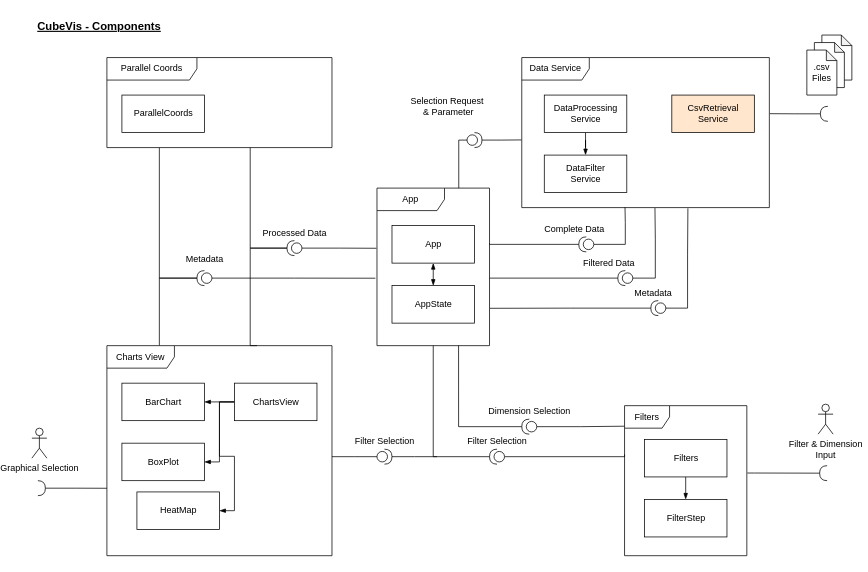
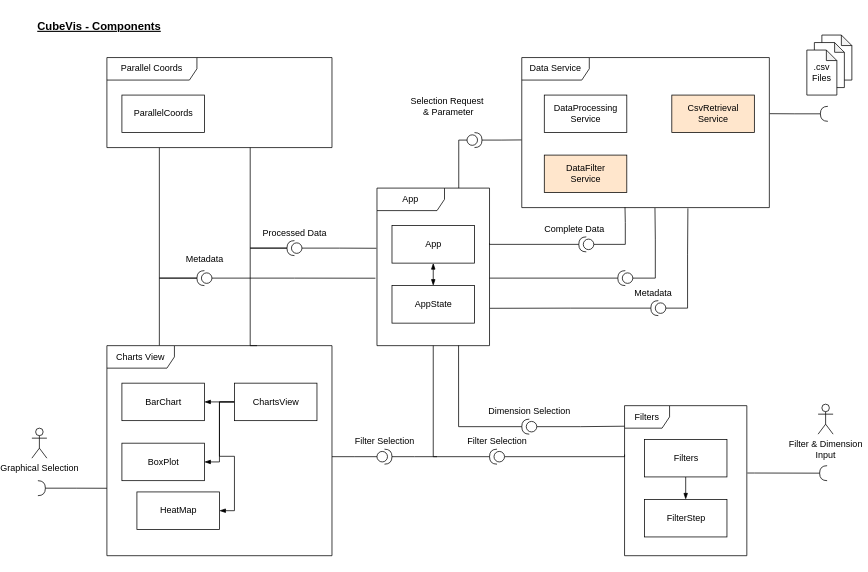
  <mxCell id="0" />
  <mxCell id="1" parent="0" />
  <mxCell id="2" value="" style="shape=note;whiteSpace=wrap;html=1;backgroundOutline=1;darkOpacity=0.05;size=14;" parent="1" vertex="1"><mxGeometry x="1073" y="46" width="40" height="60" as="geometry" /></mxCell>
  <mxCell id="3" value="" style="shape=note;whiteSpace=wrap;html=1;backgroundOutline=1;darkOpacity=0.05;size=13;" parent="1" vertex="1"><mxGeometry x="1063" y="56" width="40" height="60" as="geometry" /></mxCell>
  <mxCell id="4" value="Data Service" style="shape=umlFrame;whiteSpace=wrap;html=1;width=90;height=30;" parent="1" vertex="1"><mxGeometry x="673" y="76" width="330" height="200" as="geometry" /></mxCell>
- <mxCell id="5" value="" style="edgeStyle=orthogonalEdgeStyle;rounded=0;orthogonalLoop=1;jettySize=auto;html=1;endArrow=blockThin;endFill=1;" parent="1" source="6" target="7" edge="1"><mxGeometry relative="1" as="geometry" /></mxCell>
  <mxCell id="6" value="DataProcessing&lt;br&gt;Service" style="html=1;" parent="1" vertex="1"><mxGeometry x="703" y="126" width="110" height="50" as="geometry" /></mxCell>
- <mxCell id="7" value="DataFilter&lt;br&gt;Service" style="html=1;" parent="1" vertex="1"><mxGeometry x="703" y="206" width="110" height="50" as="geometry" /></mxCell>
+ <mxCell id="7" value="DataFilter&lt;br&gt;Service" style="html=1;fillColor=#ffe6cc;" parent="1" vertex="1"><mxGeometry x="703" y="206" width="110" height="50" as="geometry" /></mxCell>
  <mxCell id="8" value="CsvRetrieval&lt;br&gt;Service" style="html=1;fillColor=#ffe6cc;" parent="1" vertex="1"><mxGeometry x="873" y="126" width="110" height="50" as="geometry" /></mxCell>
  <mxCell id="9" style="edgeStyle=orthogonalEdgeStyle;rounded=0;orthogonalLoop=1;jettySize=auto;html=1;entryX=1.002;entryY=0.374;entryDx=0;entryDy=0;entryPerimeter=0;endArrow=none;endFill=0;" parent="1" source="10" target="4" edge="1"><mxGeometry relative="1" as="geometry" /></mxCell>
  <mxCell id="10" value="" style="shape=requiredInterface;html=1;verticalLabelPosition=bottom;rotation=-180;" parent="1" vertex="1"><mxGeometry x="1071" y="141" width="10" height="20" as="geometry" /></mxCell>
  <mxCell id="11" value=".csv Files" style="shape=note;whiteSpace=wrap;html=1;backgroundOutline=1;darkOpacity=0.05;size=14;" parent="1" vertex="1"><mxGeometry x="1053" y="66" width="40" height="60" as="geometry" /></mxCell>
  <mxCell id="12" value="Charts View" style="shape=umlFrame;whiteSpace=wrap;html=1;width=90;height=30;" parent="1" vertex="1"><mxGeometry x="120" y="460" width="300" height="280" as="geometry" /></mxCell>
  <mxCell id="13" value="BarChart" style="html=1;" parent="1" vertex="1"><mxGeometry x="140" y="510" width="110" height="50" as="geometry" /></mxCell>
  <mxCell id="14" value="BoxPlot" style="html=1;" parent="1" vertex="1"><mxGeometry x="140" y="590" width="110" height="50" as="geometry" /></mxCell>
  <mxCell id="15" value="HeatMap" style="html=1;" parent="1" vertex="1"><mxGeometry x="160" y="655" width="110" height="50" as="geometry" /></mxCell>
  <mxCell id="16" value="Parallel Coords" style="shape=umlFrame;whiteSpace=wrap;html=1;width=120;height=30;" parent="1" vertex="1"><mxGeometry x="120" y="76" width="300" height="120" as="geometry" /></mxCell>
  <mxCell id="17" value="ParallelCoords" style="html=1;" parent="1" vertex="1"><mxGeometry x="140" y="126" width="110" height="50" as="geometry" /></mxCell>
  <mxCell id="18" value="" style="edgeStyle=orthogonalEdgeStyle;rounded=0;orthogonalLoop=1;jettySize=auto;html=1;endArrow=blockThin;endFill=1;" parent="1" source="21" target="13" edge="1"><mxGeometry relative="1" as="geometry" /></mxCell>
  <mxCell id="19" style="edgeStyle=orthogonalEdgeStyle;rounded=0;orthogonalLoop=1;jettySize=auto;html=1;entryX=1;entryY=0.5;entryDx=0;entryDy=0;endArrow=blockThin;endFill=1;" parent="1" source="21" target="14" edge="1"><mxGeometry relative="1" as="geometry"><Array as="points"><mxPoint x="270" y="535" /><mxPoint x="270" y="615" /></Array></mxGeometry></mxCell>
  <mxCell id="20" style="edgeStyle=orthogonalEdgeStyle;rounded=0;orthogonalLoop=1;jettySize=auto;html=1;entryX=1;entryY=0.5;entryDx=0;entryDy=0;endArrow=blockThin;endFill=1;" parent="1" source="21" target="15" edge="1"><mxGeometry relative="1" as="geometry" /></mxCell>
  <mxCell id="21" value="ChartsView" style="html=1;" parent="1" vertex="1"><mxGeometry x="290" y="510" width="110" height="50" as="geometry" /></mxCell>
  <mxCell id="22" value="Filters" style="shape=umlFrame;whiteSpace=wrap;html=1;" parent="1" vertex="1"><mxGeometry x="810" y="540" width="163" height="200" as="geometry" /></mxCell>
  <mxCell id="23" style="edgeStyle=orthogonalEdgeStyle;rounded=0;orthogonalLoop=1;jettySize=auto;html=1;exitX=0.5;exitY=1;exitDx=0;exitDy=0;entryX=0.5;entryY=0;entryDx=0;entryDy=0;endArrow=blockThin;endFill=1;" parent="1" source="24" target="25" edge="1"><mxGeometry relative="1" as="geometry" /></mxCell>
  <mxCell id="24" value="Filters" style="html=1;" parent="1" vertex="1"><mxGeometry x="836.5" y="585" width="110" height="50" as="geometry" /></mxCell>
  <mxCell id="25" value="FilterStep" style="html=1;" parent="1" vertex="1"><mxGeometry x="836.5" y="665" width="110" height="50" as="geometry" /></mxCell>
  <mxCell id="26" style="edgeStyle=orthogonalEdgeStyle;rounded=0;orthogonalLoop=1;jettySize=auto;html=1;entryX=1.004;entryY=0.449;entryDx=0;entryDy=0;entryPerimeter=0;endArrow=none;endFill=0;" parent="1" source="27" target="22" edge="1"><mxGeometry relative="1" as="geometry"><Array as="points"><mxPoint x="983" y="630" /></Array></mxGeometry></mxCell>
  <mxCell id="27" value="" style="shape=requiredInterface;html=1;verticalLabelPosition=bottom;rotation=-180;" parent="1" vertex="1"><mxGeometry x="1070" y="620" width="10" height="20" as="geometry" /></mxCell>
  <mxCell id="28" value="Filter &amp;amp; Dimension &lt;br&gt;Input" style="shape=umlActor;verticalLabelPosition=bottom;labelBackgroundColor=#ffffff;verticalAlign=top;html=1;" parent="1" vertex="1"><mxGeometry x="1068" y="538" width="20" height="40" as="geometry" /></mxCell>
  <mxCell id="29" value="CubeVis - Components" style="text;align=center;fontStyle=5;verticalAlign=middle;spacingLeft=3;spacingRight=3;strokeColor=none;rotatable=0;points=[[0,0.5],[1,0.5]];portConstraint=eastwest;fontSize=15;" parent="1" vertex="1"><mxGeometry x="70" y="20" width="80" height="26" as="geometry" /></mxCell>
  <mxCell id="30" value="Graphical Selection" style="shape=umlActor;verticalLabelPosition=bottom;labelBackgroundColor=#ffffff;verticalAlign=top;html=1;" parent="1" vertex="1"><mxGeometry x="20" y="570" width="20" height="40" as="geometry" /></mxCell>
  <mxCell id="31" style="edgeStyle=orthogonalEdgeStyle;rounded=0;orthogonalLoop=1;jettySize=auto;html=1;entryX=0;entryY=0.679;entryDx=0;entryDy=0;entryPerimeter=0;endArrow=none;endFill=0;fontSize=15;" parent="1" source="32" target="12" edge="1"><mxGeometry relative="1" as="geometry" /></mxCell>
  <mxCell id="32" value="" style="shape=requiredInterface;html=1;verticalLabelPosition=bottom;fontSize=15;" parent="1" vertex="1"><mxGeometry x="28" y="640" width="10" height="20" as="geometry" /></mxCell>
  <mxCell id="33" value="App" style="shape=umlFrame;whiteSpace=wrap;html=1;width=90;height=30;" vertex="1" parent="1"><mxGeometry x="480" y="250" width="150" height="210" as="geometry" /></mxCell>
  <mxCell id="34" value="App" style="html=1;" vertex="1" parent="1"><mxGeometry x="500" y="300" width="110" height="50" as="geometry" /></mxCell>
  <mxCell id="35" value="AppState" style="html=1;" vertex="1" parent="1"><mxGeometry x="500" y="380" width="110" height="50" as="geometry" /></mxCell>
  <mxCell id="36" value="" style="endArrow=blockThin;startArrow=blockThin;html=1;exitX=0.5;exitY=0;exitDx=0;exitDy=0;entryX=0.5;entryY=1;entryDx=0;entryDy=0;endFill=1;startFill=1;" edge="1" parent="1" source="35" target="34"><mxGeometry width="50" height="50" relative="1" as="geometry"><mxPoint x="520" y="310" as="sourcePoint" /><mxPoint x="570" y="260" as="targetPoint" /></mxGeometry></mxCell>
  <mxCell id="37" style="edgeStyle=orthogonalEdgeStyle;rounded=0;orthogonalLoop=1;jettySize=auto;html=1;startArrow=none;startFill=0;endArrow=none;endFill=0;entryX=0.417;entryY=0.998;entryDx=0;entryDy=0;entryPerimeter=0;" edge="1" parent="1" source="39" target="4"><mxGeometry relative="1" as="geometry"><mxPoint x="810" y="280" as="targetPoint" /><Array as="points"><mxPoint x="811" y="325" /><mxPoint x="811" y="296" /><mxPoint x="811" y="296" /></Array></mxGeometry></mxCell>
  <mxCell id="38" style="edgeStyle=orthogonalEdgeStyle;rounded=0;orthogonalLoop=1;jettySize=auto;html=1;startArrow=none;startFill=0;endArrow=none;endFill=0;entryX=1;entryY=0.352;entryDx=0;entryDy=0;entryPerimeter=0;" edge="1" parent="1" source="39" target="33"><mxGeometry relative="1" as="geometry"><mxPoint x="640" y="324" as="targetPoint" /><Array as="points"><mxPoint x="630" y="325" /></Array></mxGeometry></mxCell>
  <mxCell id="39" value="" style="shape=providedRequiredInterface;html=1;verticalLabelPosition=bottom;rotation=-180;" vertex="1" parent="1"><mxGeometry x="749" y="315" width="20" height="20" as="geometry" /></mxCell>
  <mxCell id="40" value="Complete Data" style="text;html=1;align=center;verticalAlign=middle;resizable=0;points=[];autosize=1;" vertex="1" parent="1"><mxGeometry x="693" y="295" width="100" height="20" as="geometry" /></mxCell>
  <mxCell id="41" style="edgeStyle=orthogonalEdgeStyle;rounded=0;orthogonalLoop=1;jettySize=auto;html=1;startArrow=none;startFill=0;endArrow=none;endFill=0;" edge="1" parent="1" source="43" target="33"><mxGeometry relative="1" as="geometry"><Array as="points"><mxPoint x="660" y="370" /><mxPoint x="660" y="370" /></Array></mxGeometry></mxCell>
  <mxCell id="42" style="edgeStyle=orthogonalEdgeStyle;rounded=0;orthogonalLoop=1;jettySize=auto;html=1;entryX=0.538;entryY=1.003;entryDx=0;entryDy=0;entryPerimeter=0;startArrow=none;startFill=0;endArrow=none;endFill=0;" edge="1" parent="1" source="43" target="4"><mxGeometry relative="1" as="geometry"><Array as="points"><mxPoint x="851" y="370" /><mxPoint x="851" y="318" /><mxPoint x="851" y="318" /></Array></mxGeometry></mxCell>
  <mxCell id="43" value="" style="shape=providedRequiredInterface;html=1;verticalLabelPosition=bottom;rotation=-180;" vertex="1" parent="1"><mxGeometry x="801" y="360" width="20" height="20" as="geometry" /></mxCell>
- <mxCell id="44" value="Filtered Data" style="text;html=1;align=center;verticalAlign=middle;resizable=0;points=[];autosize=1;" vertex="1" parent="1"><mxGeometry x="749" y="340" width="80" height="20" as="geometry" /></mxCell>
  <mxCell id="45" value="Metadata" style="text;html=1;align=center;verticalAlign=middle;resizable=0;points=[];autosize=1;" vertex="1" parent="1"><mxGeometry x="813" y="380" width="70" height="20" as="geometry" /></mxCell>
  <mxCell id="46" style="edgeStyle=orthogonalEdgeStyle;rounded=0;orthogonalLoop=1;jettySize=auto;html=1;entryX=0.671;entryY=1.005;entryDx=0;entryDy=0;entryPerimeter=0;startArrow=none;startFill=0;endArrow=none;endFill=0;" edge="1" parent="1" source="48" target="4"><mxGeometry relative="1" as="geometry"><Array as="points"><mxPoint x="894" y="410" /><mxPoint x="894" y="338" /><mxPoint x="894" y="338" /></Array></mxGeometry></mxCell>
  <mxCell id="47" style="edgeStyle=orthogonalEdgeStyle;rounded=0;orthogonalLoop=1;jettySize=auto;html=1;entryX=1.004;entryY=0.763;entryDx=0;entryDy=0;entryPerimeter=0;startArrow=none;startFill=0;endArrow=none;endFill=0;" edge="1" parent="1" source="48" target="33"><mxGeometry relative="1" as="geometry" /></mxCell>
  <mxCell id="48" value="" style="shape=providedRequiredInterface;html=1;verticalLabelPosition=bottom;rotation=-180;" vertex="1" parent="1"><mxGeometry x="845" y="400" width="20" height="20" as="geometry" /></mxCell>
  <mxCell id="49" style="edgeStyle=orthogonalEdgeStyle;rounded=0;orthogonalLoop=1;jettySize=auto;html=1;entryX=-0.001;entryY=0.137;entryDx=0;entryDy=0;entryPerimeter=0;startArrow=none;startFill=0;endArrow=none;endFill=0;" edge="1" parent="1" source="51" target="22"><mxGeometry relative="1" as="geometry" /></mxCell>
  <mxCell id="50" style="edgeStyle=orthogonalEdgeStyle;rounded=0;orthogonalLoop=1;jettySize=auto;html=1;entryX=0.725;entryY=0.999;entryDx=0;entryDy=0;entryPerimeter=0;startArrow=none;startFill=0;endArrow=none;endFill=0;" edge="1" parent="1" source="51" target="33"><mxGeometry relative="1" as="geometry" /></mxCell>
  <mxCell id="51" value="" style="shape=providedRequiredInterface;html=1;verticalLabelPosition=bottom;rotation=-180;" vertex="1" parent="1"><mxGeometry x="673" y="558" width="20" height="20" as="geometry" /></mxCell>
  <mxCell id="52" value="Filter Selection" style="text;html=1;align=center;verticalAlign=middle;resizable=0;points=[];autosize=1;" vertex="1" parent="1"><mxGeometry x="595" y="578" width="90" height="20" as="geometry" /></mxCell>
  <mxCell id="53" style="edgeStyle=orthogonalEdgeStyle;rounded=0;orthogonalLoop=1;jettySize=auto;html=1;entryX=0;entryY=0.326;entryDx=0;entryDy=0;entryPerimeter=0;startArrow=none;startFill=0;endArrow=none;endFill=0;" edge="1" parent="1" source="55" target="22"><mxGeometry relative="1" as="geometry"><Array as="points"><mxPoint x="810" y="608" /></Array></mxGeometry></mxCell>
  <mxCell id="54" style="edgeStyle=orthogonalEdgeStyle;rounded=0;orthogonalLoop=1;jettySize=auto;html=1;startArrow=none;startFill=0;endArrow=none;endFill=0;" edge="1" parent="1" source="55" target="33"><mxGeometry relative="1" as="geometry"><Array as="points"><mxPoint x="555" y="608" /></Array></mxGeometry></mxCell>
  <mxCell id="55" value="" style="shape=providedRequiredInterface;html=1;verticalLabelPosition=bottom;rotation=-180;" vertex="1" parent="1"><mxGeometry x="630" y="598" width="20" height="20" as="geometry" /></mxCell>
  <mxCell id="56" value="Dimension Selection" style="text;html=1;align=center;verticalAlign=middle;resizable=0;points=[];autosize=1;" vertex="1" parent="1"><mxGeometry x="623" y="538" width="120" height="20" as="geometry" /></mxCell>
  <mxCell id="57" style="edgeStyle=orthogonalEdgeStyle;rounded=0;orthogonalLoop=1;jettySize=auto;html=1;entryX=-0.001;entryY=0.549;entryDx=0;entryDy=0;entryPerimeter=0;startArrow=none;startFill=0;endArrow=none;endFill=0;" edge="1" parent="1" source="59" target="4"><mxGeometry relative="1" as="geometry" /></mxCell>
  <mxCell id="58" style="edgeStyle=orthogonalEdgeStyle;rounded=0;orthogonalLoop=1;jettySize=auto;html=1;startArrow=none;startFill=0;endArrow=none;endFill=0;" edge="1" parent="1" source="59"><mxGeometry relative="1" as="geometry"><mxPoint x="589" y="250" as="targetPoint" /><Array as="points"><mxPoint x="589" y="186" /></Array></mxGeometry></mxCell>
  <mxCell id="59" value="" style="shape=providedRequiredInterface;html=1;verticalLabelPosition=bottom;" vertex="1" parent="1"><mxGeometry x="600" y="176" width="20" height="20" as="geometry" /></mxCell>
  <mxCell id="60" value="Selection Request&amp;nbsp;&lt;br&gt;&amp;amp; Parameter" style="text;html=1;align=center;verticalAlign=middle;resizable=0;points=[];autosize=1;" vertex="1" parent="1"><mxGeometry x="515" y="126" width="120" height="30" as="geometry" /></mxCell>
  <mxCell id="61" style="edgeStyle=orthogonalEdgeStyle;rounded=0;orthogonalLoop=1;jettySize=auto;html=1;startArrow=none;startFill=0;endArrow=none;endFill=0;" edge="1" parent="1" source="63"><mxGeometry relative="1" as="geometry"><mxPoint x="560" y="608" as="targetPoint" /></mxGeometry></mxCell>
  <mxCell id="62" style="edgeStyle=orthogonalEdgeStyle;rounded=0;orthogonalLoop=1;jettySize=auto;html=1;startArrow=none;startFill=0;endArrow=none;endFill=0;" edge="1" parent="1" source="63"><mxGeometry relative="1" as="geometry"><mxPoint x="420" y="608" as="targetPoint" /></mxGeometry></mxCell>
  <mxCell id="63" value="" style="shape=providedRequiredInterface;html=1;verticalLabelPosition=bottom;" vertex="1" parent="1"><mxGeometry x="480" y="598" width="20" height="20" as="geometry" /></mxCell>
  <mxCell id="64" value="Filter Selection" style="text;html=1;align=center;verticalAlign=middle;resizable=0;points=[];autosize=1;" vertex="1" parent="1"><mxGeometry x="445" y="578" width="90" height="20" as="geometry" /></mxCell>
  <mxCell id="65" style="edgeStyle=orthogonalEdgeStyle;rounded=0;orthogonalLoop=1;jettySize=auto;html=1;entryX=-0.005;entryY=0.382;entryDx=0;entryDy=0;entryPerimeter=0;startArrow=none;startFill=0;endArrow=none;endFill=0;" edge="1" parent="1" source="68" target="33"><mxGeometry relative="1" as="geometry" /></mxCell>
  <mxCell id="66" style="edgeStyle=orthogonalEdgeStyle;rounded=0;orthogonalLoop=1;jettySize=auto;html=1;entryX=0.667;entryY=0;entryDx=0;entryDy=0;entryPerimeter=0;startArrow=none;startFill=0;endArrow=none;endFill=0;" edge="1" parent="1" source="68" target="12"><mxGeometry relative="1" as="geometry"><Array as="points"><mxPoint x="311" y="330" /><mxPoint x="311" y="460" /></Array></mxGeometry></mxCell>
  <mxCell id="67" style="edgeStyle=orthogonalEdgeStyle;rounded=0;orthogonalLoop=1;jettySize=auto;html=1;startArrow=none;startFill=0;endArrow=none;endFill=0;" edge="1" parent="1" source="68"><mxGeometry relative="1" as="geometry"><mxPoint x="311" y="196" as="targetPoint" /><Array as="points"><mxPoint x="311" y="330" /></Array></mxGeometry></mxCell>
  <mxCell id="68" value="" style="shape=providedRequiredInterface;html=1;verticalLabelPosition=bottom;rotation=-180;" vertex="1" parent="1"><mxGeometry x="360" y="320" width="20" height="20" as="geometry" /></mxCell>
  <mxCell id="69" value="Processed Data" style="text;html=1;align=center;verticalAlign=middle;resizable=0;points=[];autosize=1;" vertex="1" parent="1"><mxGeometry x="320" y="300" width="100" height="20" as="geometry" /></mxCell>
  <mxCell id="70" style="edgeStyle=orthogonalEdgeStyle;rounded=0;orthogonalLoop=1;jettySize=auto;html=1;entryX=-0.014;entryY=0.572;entryDx=0;entryDy=0;entryPerimeter=0;startArrow=none;startFill=0;endArrow=none;endFill=0;" edge="1" parent="1" source="73" target="33"><mxGeometry relative="1" as="geometry" /></mxCell>
  <mxCell id="71" style="edgeStyle=orthogonalEdgeStyle;rounded=0;orthogonalLoop=1;jettySize=auto;html=1;entryX=0.233;entryY=1.002;entryDx=0;entryDy=0;entryPerimeter=0;startArrow=none;startFill=0;endArrow=none;endFill=0;" edge="1" parent="1" source="73" target="16"><mxGeometry relative="1" as="geometry"><Array as="points"><mxPoint x="190" y="370" /></Array></mxGeometry></mxCell>
  <mxCell id="72" style="edgeStyle=orthogonalEdgeStyle;rounded=0;orthogonalLoop=1;jettySize=auto;html=1;entryX=0.233;entryY=-0.001;entryDx=0;entryDy=0;entryPerimeter=0;startArrow=none;startFill=0;endArrow=none;endFill=0;" edge="1" parent="1" source="73" target="12"><mxGeometry relative="1" as="geometry"><Array as="points"><mxPoint x="190" y="370" /></Array></mxGeometry></mxCell>
  <mxCell id="73" value="" style="shape=providedRequiredInterface;html=1;verticalLabelPosition=bottom;rotation=-180;" vertex="1" parent="1"><mxGeometry x="240" y="360" width="20" height="20" as="geometry" /></mxCell>
  <mxCell id="74" value="Metadata" style="text;html=1;align=center;verticalAlign=middle;resizable=0;points=[];autosize=1;" vertex="1" parent="1"><mxGeometry x="215" y="335" width="70" height="20" as="geometry" /></mxCell>
